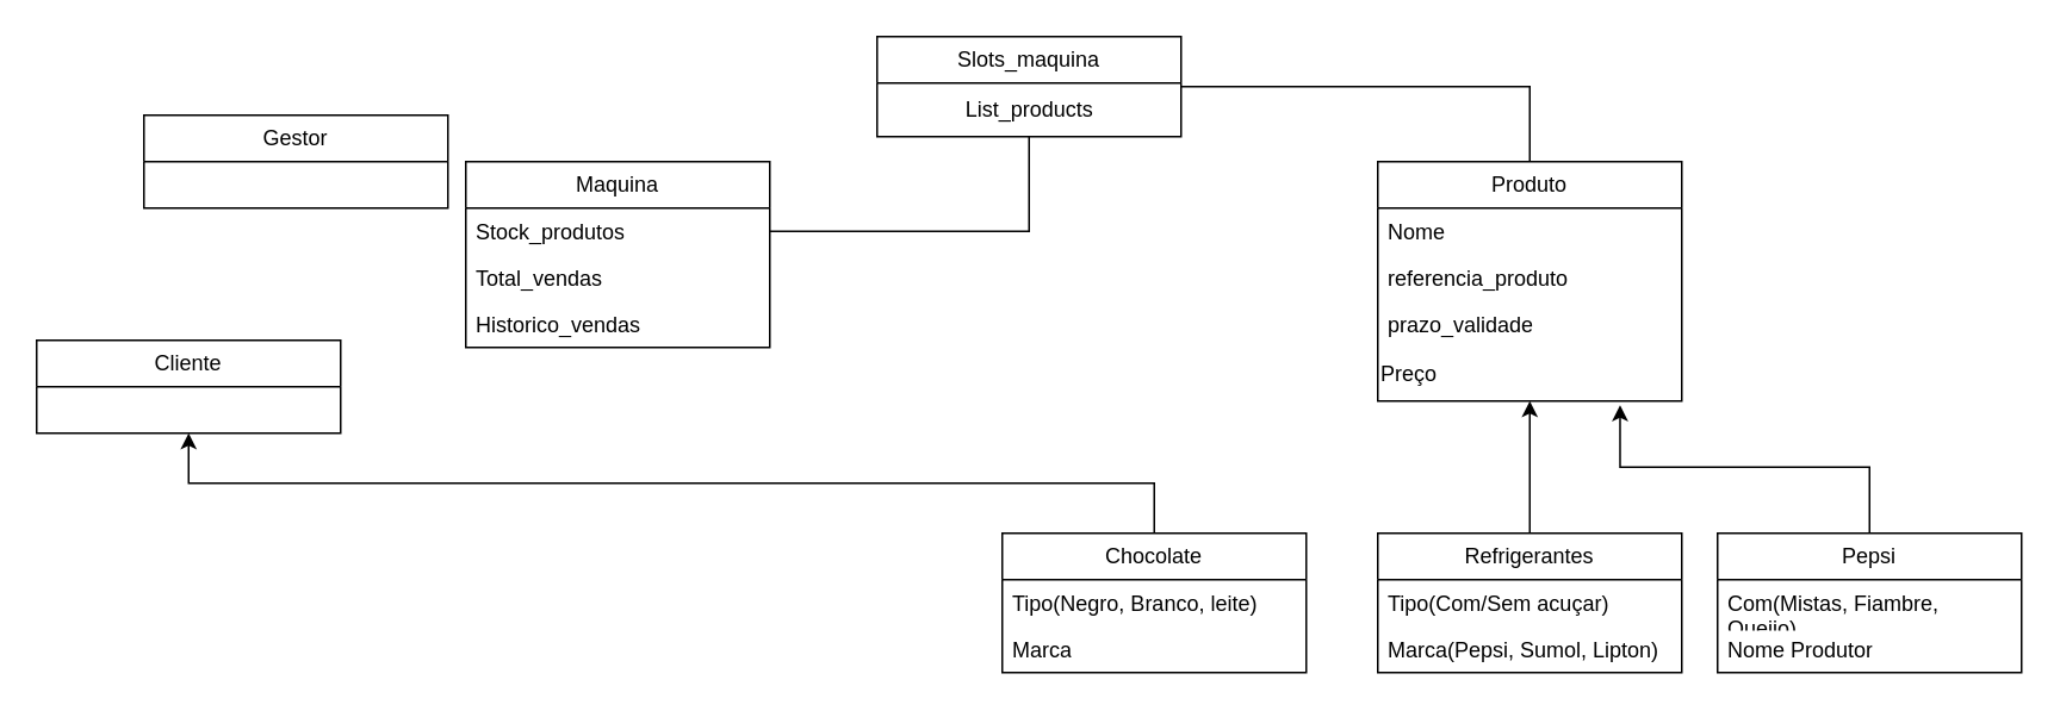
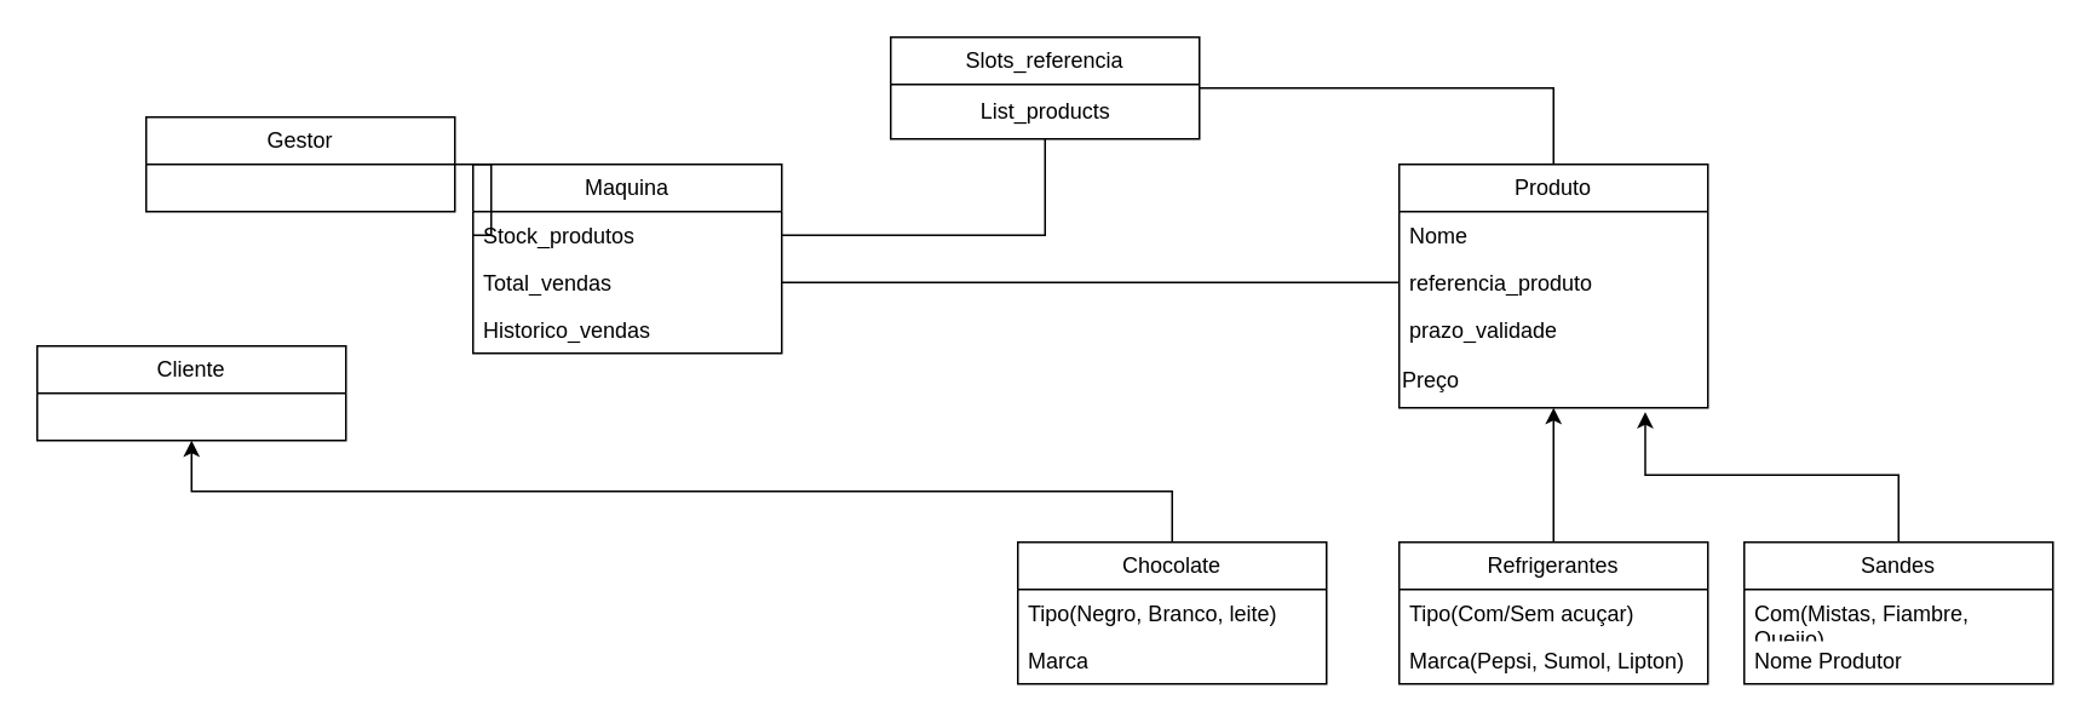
  <mxCell id="0" />
  <mxCell id="1" parent="0" />
  <mxCell id="2" value="Chocolate" style="swimlane;fontStyle=0;childLayout=stackLayout;horizontal=1;startSize=26;fillColor=none;horizontalStack=0;resizeParent=1;resizeParentMax=0;resizeLast=0;collapsible=1;marginBottom=0;whiteSpace=wrap;html=1;" parent="1" vertex="1"><mxGeometry x="560" y="298" width="170" height="78" as="geometry" /></mxCell>
  <mxCell id="3" value="Tipo(Negro, Branco, leite)" style="text;strokeColor=none;fillColor=none;align=left;verticalAlign=top;spacingLeft=4;spacingRight=4;overflow=hidden;rotatable=0;points=[[0,0.5],[1,0.5]];portConstraint=eastwest;whiteSpace=wrap;html=1;" parent="2" vertex="1"><mxGeometry y="26" width="170" height="26" as="geometry" /></mxCell>
  <mxCell id="4" value="Marca" style="text;strokeColor=none;fillColor=none;align=left;verticalAlign=top;spacingLeft=4;spacingRight=4;overflow=hidden;rotatable=0;points=[[0,0.5],[1,0.5]];portConstraint=eastwest;whiteSpace=wrap;html=1;" parent="2" vertex="1"><mxGeometry y="52" width="170" height="26" as="geometry" /></mxCell>
  <mxCell id="5" value="Refrigerantes" style="swimlane;fontStyle=0;childLayout=stackLayout;horizontal=1;startSize=26;fillColor=none;horizontalStack=0;resizeParent=1;resizeParentMax=0;resizeLast=0;collapsible=1;marginBottom=0;whiteSpace=wrap;html=1;" parent="1" vertex="1"><mxGeometry x="770" y="298" width="170" height="78" as="geometry" /></mxCell>
  <mxCell id="6" value="Tipo(Com/Sem acuçar)" style="text;strokeColor=none;fillColor=none;align=left;verticalAlign=top;spacingLeft=4;spacingRight=4;overflow=hidden;rotatable=0;points=[[0,0.5],[1,0.5]];portConstraint=eastwest;whiteSpace=wrap;html=1;" parent="5" vertex="1"><mxGeometry y="26" width="170" height="26" as="geometry" /></mxCell>
  <mxCell id="7" value="Marca(Pepsi, Sumol, Lipton)" style="text;strokeColor=none;fillColor=none;align=left;verticalAlign=top;spacingLeft=4;spacingRight=4;overflow=hidden;rotatable=0;points=[[0,0.5],[1,0.5]];portConstraint=eastwest;whiteSpace=wrap;html=1;" parent="5" vertex="1"><mxGeometry y="52" width="170" height="26" as="geometry" /></mxCell>
- <mxCell id="8" value="Pepsi" style="swimlane;fontStyle=0;childLayout=stackLayout;horizontal=1;startSize=26;fillColor=none;horizontalStack=0;resizeParent=1;resizeParentMax=0;resizeLast=0;collapsible=1;marginBottom=0;whiteSpace=wrap;html=1;" parent="1" vertex="1"><mxGeometry x="960" y="298" width="170" height="78" as="geometry" /></mxCell>
+ <mxCell id="8" value="Sandes" style="swimlane;fontStyle=0;childLayout=stackLayout;horizontal=1;startSize=26;fillColor=none;horizontalStack=0;resizeParent=1;resizeParentMax=0;resizeLast=0;collapsible=1;marginBottom=0;whiteSpace=wrap;html=1;" parent="1" vertex="1"><mxGeometry x="960" y="298" width="170" height="78" as="geometry" /></mxCell>
  <mxCell id="9" value="Com(Mistas, Fiambre, Queijo)" style="text;strokeColor=none;fillColor=none;align=left;verticalAlign=top;spacingLeft=4;spacingRight=4;overflow=hidden;rotatable=0;points=[[0,0.5],[1,0.5]];portConstraint=eastwest;whiteSpace=wrap;html=1;" parent="8" vertex="1"><mxGeometry y="26" width="170" height="26" as="geometry" /></mxCell>
  <mxCell id="10" value="Nome Produtor" style="text;strokeColor=none;fillColor=none;align=left;verticalAlign=top;spacingLeft=4;spacingRight=4;overflow=hidden;rotatable=0;points=[[0,0.5],[1,0.5]];portConstraint=eastwest;whiteSpace=wrap;html=1;" parent="8" vertex="1"><mxGeometry y="52" width="170" height="26" as="geometry" /></mxCell>
  <mxCell id="11" value="Cliente" style="swimlane;fontStyle=0;childLayout=stackLayout;horizontal=1;startSize=26;fillColor=none;horizontalStack=0;resizeParent=1;resizeParentMax=0;resizeLast=0;collapsible=1;marginBottom=0;whiteSpace=wrap;html=1;" parent="1" vertex="1"><mxGeometry x="20" y="190" width="170" height="52" as="geometry" /></mxCell>
+ <mxCell id="12" style="edgeStyle=orthogonalEdgeStyle;rounded=0;orthogonalLoop=1;jettySize=auto;html=1;entryX=0;entryY=0.5;entryDx=0;entryDy=0;exitX=1;exitY=0.5;exitDx=0;exitDy=0;endArrow=none;endFill=0;" parent="1" source="13" target="23" edge="1"><mxGeometry relative="1" as="geometry" /></mxCell>
  <mxCell id="13" value="Gestor" style="swimlane;fontStyle=0;childLayout=stackLayout;horizontal=1;startSize=26;fillColor=none;horizontalStack=0;resizeParent=1;resizeParentMax=0;resizeLast=0;collapsible=1;marginBottom=0;whiteSpace=wrap;html=1;" parent="1" vertex="1"><mxGeometry x="80" y="64" width="170" height="52" as="geometry" /></mxCell>
  <mxCell id="14" value="Produto" style="swimlane;fontStyle=0;childLayout=stackLayout;horizontal=1;startSize=26;fillColor=none;horizontalStack=0;resizeParent=1;resizeParentMax=0;resizeLast=0;collapsible=1;marginBottom=0;whiteSpace=wrap;html=1;" parent="1" vertex="1"><mxGeometry x="770" y="90" width="170" height="134" as="geometry" /></mxCell>
  <mxCell id="15" value="Nome" style="text;strokeColor=none;fillColor=none;align=left;verticalAlign=top;spacingLeft=4;spacingRight=4;overflow=hidden;rotatable=0;points=[[0,0.5],[1,0.5]];portConstraint=eastwest;whiteSpace=wrap;html=1;" parent="14" vertex="1"><mxGeometry y="26" width="170" height="26" as="geometry" /></mxCell>
  <mxCell id="16" value="referencia_produto" style="text;strokeColor=none;fillColor=none;align=left;verticalAlign=top;spacingLeft=4;spacingRight=4;overflow=hidden;rotatable=0;points=[[0,0.5],[1,0.5]];portConstraint=eastwest;whiteSpace=wrap;html=1;" parent="14" vertex="1"><mxGeometry y="52" width="170" height="26" as="geometry" /></mxCell>
  <mxCell id="17" value="prazo_validade" style="text;strokeColor=none;fillColor=none;align=left;verticalAlign=top;spacingLeft=4;spacingRight=4;overflow=hidden;rotatable=0;points=[[0,0.5],[1,0.5]];portConstraint=eastwest;whiteSpace=wrap;html=1;" parent="14" vertex="1"><mxGeometry y="78" width="170" height="26" as="geometry" /></mxCell>
  <mxCell id="18" value="Preço" style="text;html=1;align=left;verticalAlign=middle;resizable=0;points=[];autosize=1;strokeColor=none;fillColor=none;" parent="14" vertex="1"><mxGeometry y="104" width="170" height="30" as="geometry" /></mxCell>
  <mxCell id="19" style="edgeStyle=orthogonalEdgeStyle;rounded=0;orthogonalLoop=1;jettySize=auto;html=1;entryX=0.5;entryY=1;entryDx=0;entryDy=0;" parent="1" source="5" target="14" edge="1"><mxGeometry relative="1" as="geometry" /></mxCell>
  <mxCell id="20" style="edgeStyle=orthogonalEdgeStyle;rounded=0;orthogonalLoop=1;jettySize=auto;html=1;exitX=0.5;exitY=0;exitDx=0;exitDy=0;" parent="1" source="2" target="11" edge="1"><mxGeometry relative="1" as="geometry"><mxPoint x="815" y="230" as="targetPoint" /></mxGeometry></mxCell>
  <mxCell id="21" style="edgeStyle=orthogonalEdgeStyle;rounded=0;orthogonalLoop=1;jettySize=auto;html=1;entryX=0.797;entryY=1.076;entryDx=0;entryDy=0;entryPerimeter=0;exitX=0.5;exitY=0;exitDx=0;exitDy=0;" parent="1" source="8" target="18" edge="1"><mxGeometry relative="1" as="geometry" /></mxCell>
  <mxCell id="22" value="Maquina" style="swimlane;fontStyle=0;childLayout=stackLayout;horizontal=1;startSize=26;fillColor=none;horizontalStack=0;resizeParent=1;resizeParentMax=0;resizeLast=0;collapsible=1;marginBottom=0;whiteSpace=wrap;html=1;" parent="1" vertex="1"><mxGeometry x="260" y="90" width="170" height="104" as="geometry" /></mxCell>
  <mxCell id="23" value="Stock_produtos" style="text;strokeColor=none;fillColor=none;align=left;verticalAlign=top;spacingLeft=4;spacingRight=4;overflow=hidden;rotatable=0;points=[[0,0.5],[1,0.5]];portConstraint=eastwest;whiteSpace=wrap;html=1;" parent="22" vertex="1"><mxGeometry y="26" width="170" height="26" as="geometry" /></mxCell>
  <mxCell id="24" value="Total_vendas" style="text;strokeColor=none;fillColor=none;align=left;verticalAlign=top;spacingLeft=4;spacingRight=4;overflow=hidden;rotatable=0;points=[[0,0.5],[1,0.5]];portConstraint=eastwest;whiteSpace=wrap;html=1;" parent="22" vertex="1"><mxGeometry y="52" width="170" height="26" as="geometry" /></mxCell>
  <mxCell id="25" value="Historico_vendas" style="text;strokeColor=none;fillColor=none;align=left;verticalAlign=top;spacingLeft=4;spacingRight=4;overflow=hidden;rotatable=0;points=[[0,0.5],[1,0.5]];portConstraint=eastwest;whiteSpace=wrap;html=1;" parent="22" vertex="1"><mxGeometry y="78" width="170" height="26" as="geometry" /></mxCell>
+ <mxCell id="26" style="edgeStyle=orthogonalEdgeStyle;rounded=0;orthogonalLoop=1;jettySize=auto;html=1;entryX=1;entryY=0.5;entryDx=0;entryDy=0;endArrow=none;endFill=0;" parent="1" source="16" target="24" edge="1"><mxGeometry relative="1" as="geometry" /></mxCell>
  <mxCell id="27" style="edgeStyle=orthogonalEdgeStyle;rounded=0;orthogonalLoop=1;jettySize=auto;html=1;endArrow=none;endFill=0;" edge="1" parent="1" source="28" target="14"><mxGeometry relative="1" as="geometry" /></mxCell>
- <mxCell id="28" value="Slots_maquina" style="swimlane;fontStyle=0;childLayout=stackLayout;horizontal=1;startSize=26;fillColor=none;horizontalStack=0;resizeParent=1;resizeParentMax=0;resizeLast=0;collapsible=1;marginBottom=0;whiteSpace=wrap;html=1;" parent="1" vertex="1"><mxGeometry x="490" y="20" width="170" height="56" as="geometry" /></mxCell>
+ <mxCell id="28" value="Slots_referencia" style="swimlane;fontStyle=0;childLayout=stackLayout;horizontal=1;startSize=26;fillColor=none;horizontalStack=0;resizeParent=1;resizeParentMax=0;resizeLast=0;collapsible=1;marginBottom=0;whiteSpace=wrap;html=1;" parent="1" vertex="1"><mxGeometry x="490" y="20" width="170" height="56" as="geometry" /></mxCell>
  <mxCell id="29" value="List_products" style="text;html=1;align=center;verticalAlign=middle;resizable=0;points=[];autosize=1;strokeColor=none;fillColor=none;" parent="28" vertex="1"><mxGeometry y="26" width="170" height="30" as="geometry" /></mxCell>
  <mxCell id="30" style="edgeStyle=orthogonalEdgeStyle;rounded=0;orthogonalLoop=1;jettySize=auto;html=1;entryX=1;entryY=0.5;entryDx=0;entryDy=0;endArrow=none;endFill=0;" parent="1" source="28" target="23" edge="1"><mxGeometry relative="1" as="geometry" /></mxCell>
